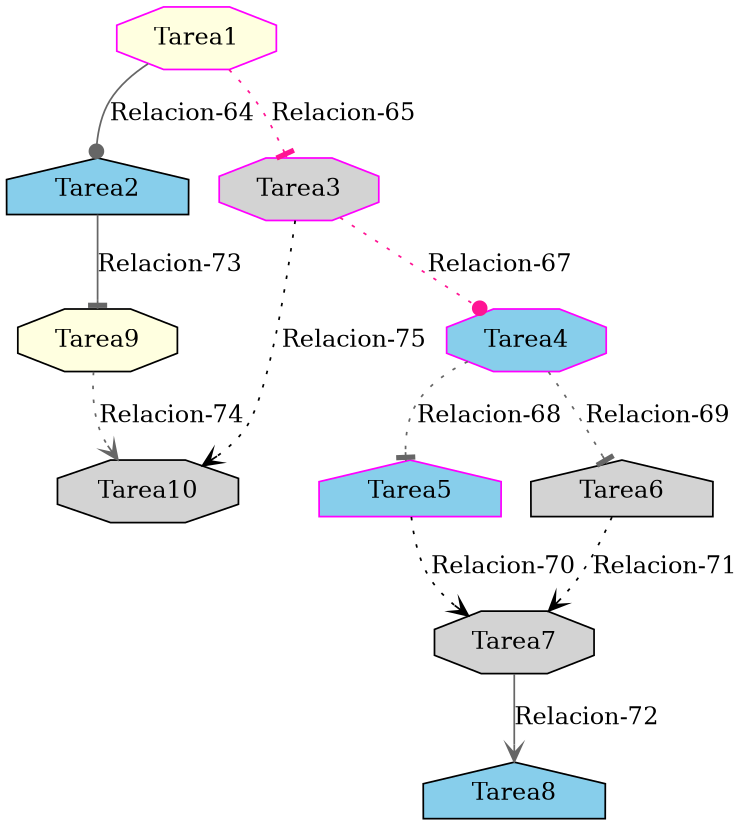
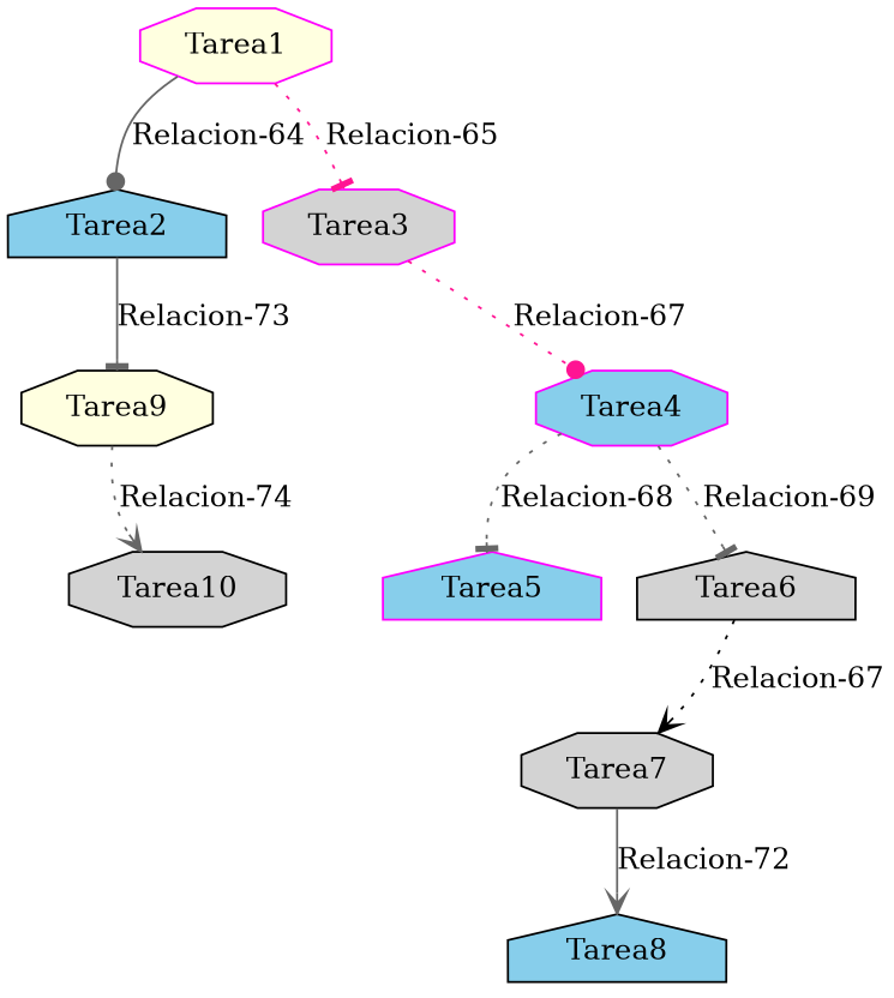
  strict digraph {
    node [color=black fillcolor=skyblue shape=octagon style=filled]
    edge [arrowhead=vee color=gray40 style=dotted]
    n1 [color=magenta fillcolor=lightyellow label=Tarea1]
    n2 [label=Tarea2 shape=house]
    n3 [color=magenta fillcolor=lightgrey label=Tarea3]
    n4 [fillcolor=lightyellow label=Tarea9]
    n5 [color=magenta label=Tarea4]
    n6 [fillcolor=lightgrey label=Tarea10]
    n7 [color=magenta label=Tarea5 shape=house]
    n8 [fillcolor=lightgrey label=Tarea6 shape=house]
    n9 [fillcolor=lightgrey label=Tarea7]
    n10 [label=Tarea8 shape=house]
    n1 -> n2 [arrowhead=dot label="Relacion-64" style=solid]
    n1 -> n3 [arrowhead=tee color=deeppink label="Relacion-65"]
    n2 -> n4 [arrowhead=tee label="Relacion-73" style=solid]
    n3 -> n5 [arrowhead=dot color=deeppink label="Relacion-67"]
-   n3 -> n6 [color=black label="Relacion-75"]
    n4 -> n6 [label="Relacion-74"]
    n5 -> n7 [arrowhead=tee label="Relacion-68"]
    n5 -> n8 [arrowhead=tee label="Relacion-69"]
-   n7 -> n9 [color=black label="Relacion-70"]
-   n8 -> n9 [color=black label="Relacion-71"]
+   n8 -> n9 [color=black label="Relacion-67"]
    n9 -> n10 [label="Relacion-72" style=solid]
  }
